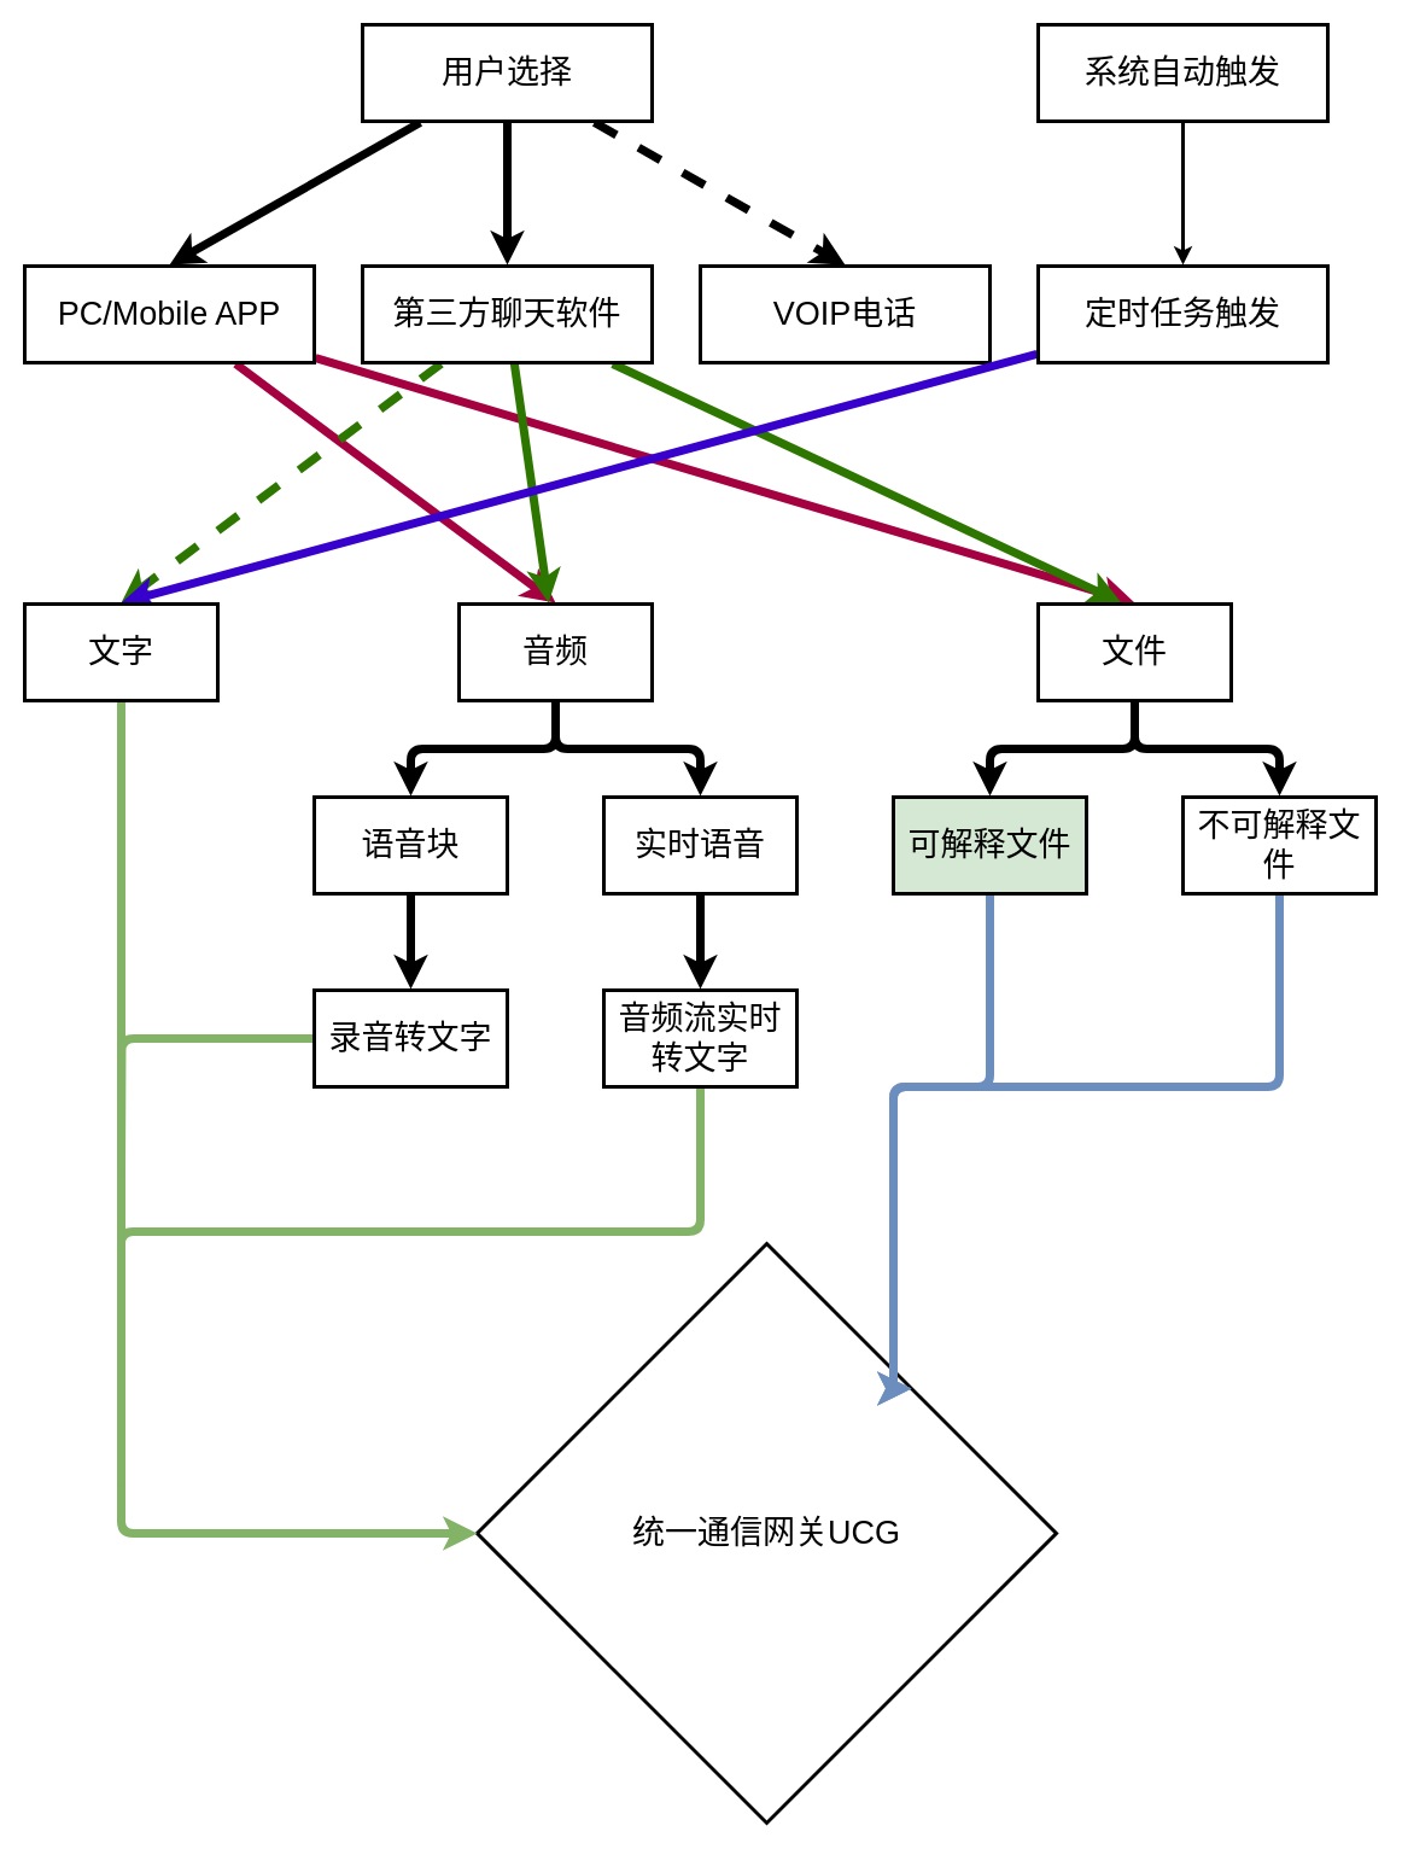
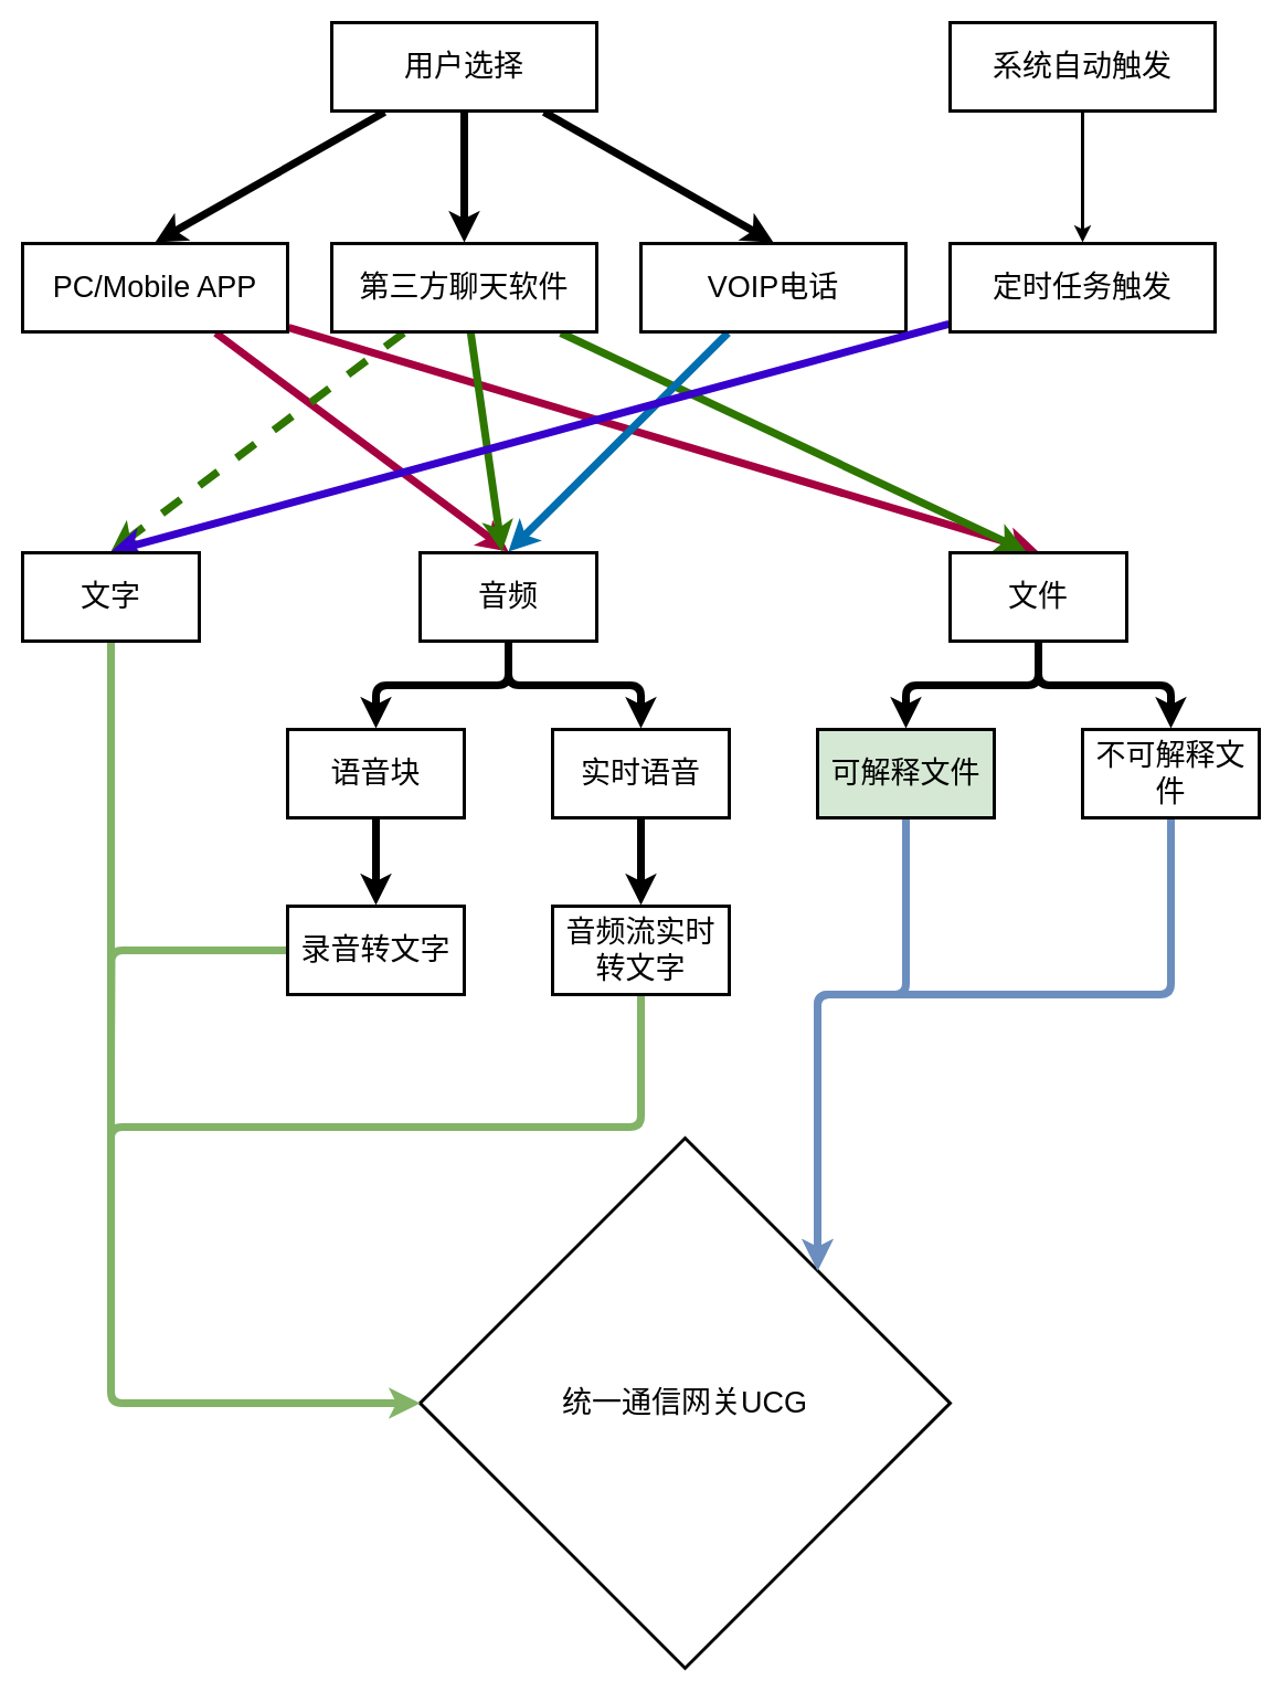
  <mxCell id="0" />
  <mxCell id="1" parent="0" />
  <mxCell id="2" style="edgeStyle=none;html=1;entryX=0.5;entryY=0;entryDx=0;entryDy=0;strokeWidth=7;fontSize=27;fillColor=#d80073;strokeColor=#A50040;" edge="1" parent="1" source="4" target="28"><mxGeometry relative="1" as="geometry" /></mxCell>
  <mxCell id="3" style="edgeStyle=none;html=1;entryX=0.5;entryY=0;entryDx=0;entryDy=0;strokeWidth=7;fontSize=27;fillColor=#d80073;strokeColor=#A50040;" edge="1" parent="1" source="4" target="31"><mxGeometry relative="1" as="geometry" /></mxCell>
  <mxCell id="4" value="&lt;font style=&quot;font-size: 27px;&quot;&gt;PC/Mobile APP&lt;/font&gt;" style="whiteSpace=wrap;html=1;strokeWidth=3;perimeterSpacing=1;" vertex="1" parent="1"><mxGeometry x="20" y="220" width="240" height="80" as="geometry" /></mxCell>
  <mxCell id="5" style="edgeStyle=none;html=1;entryX=0.5;entryY=0;entryDx=0;entryDy=0;strokeWidth=7;fontSize=27;fillColor=#60a917;strokeColor=#2D7600;dashed=1;" edge="1" parent="1" source="8" target="21"><mxGeometry relative="1" as="geometry" /></mxCell>
  <mxCell id="6" style="edgeStyle=none;html=1;strokeWidth=7;fontSize=27;fillColor=#60a917;strokeColor=#2D7600;" edge="1" parent="1" source="8" target="28"><mxGeometry relative="1" as="geometry" /></mxCell>
  <mxCell id="7" style="edgeStyle=none;html=1;entryX=0.431;entryY=-0.002;entryDx=0;entryDy=0;entryPerimeter=0;strokeWidth=7;fontSize=27;fillColor=#60a917;strokeColor=#2D7600;" edge="1" parent="1" source="8" target="31"><mxGeometry relative="1" as="geometry" /></mxCell>
  <mxCell id="8" value="&lt;span style=&quot;font-size: 27px;&quot;&gt;第三方聊天软件&lt;/span&gt;" style="whiteSpace=wrap;html=1;strokeWidth=3;perimeterSpacing=1;" vertex="1" parent="1"><mxGeometry x="300" y="220" width="240" height="80" as="geometry" /></mxCell>
+ <mxCell id="9" style="edgeStyle=none;html=1;entryX=0.5;entryY=0;entryDx=0;entryDy=0;strokeWidth=7;fontSize=27;fillColor=#1ba1e2;strokeColor=#006EAF;" edge="1" parent="1" source="10" target="28"><mxGeometry relative="1" as="geometry" /></mxCell>
  <mxCell id="10" value="&lt;span style=&quot;font-size: 27px;&quot;&gt;VOIP电话&lt;/span&gt;" style="whiteSpace=wrap;html=1;strokeWidth=3;perimeterSpacing=1;" vertex="1" parent="1"><mxGeometry x="580" y="220" width="240" height="80" as="geometry" /></mxCell>
  <mxCell id="11" style="edgeStyle=none;html=1;entryX=0.5;entryY=0;entryDx=0;entryDy=0;strokeWidth=7;fontSize=27;fillColor=#6a00ff;strokeColor=#3700CC;" edge="1" parent="1" source="12" target="21"><mxGeometry relative="1" as="geometry" /></mxCell>
  <mxCell id="12" value="&lt;span style=&quot;font-size: 27px;&quot;&gt;定时任务触发&lt;/span&gt;" style="whiteSpace=wrap;html=1;strokeWidth=3;perimeterSpacing=1;" vertex="1" parent="1"><mxGeometry x="860" y="220" width="240" height="80" as="geometry" /></mxCell>
  <mxCell id="13" style="edgeStyle=none;html=1;entryX=0.5;entryY=0;entryDx=0;entryDy=0;fontSize=27;strokeWidth=7;" edge="1" parent="1" source="16" target="4"><mxGeometry relative="1" as="geometry" /></mxCell>
  <mxCell id="14" style="edgeStyle=none;html=1;fontSize=27;strokeWidth=7;" edge="1" parent="1" source="16" target="8"><mxGeometry relative="1" as="geometry" /></mxCell>
- <mxCell id="15" style="edgeStyle=none;html=1;entryX=0.5;entryY=0;entryDx=0;entryDy=0;fontSize=27;strokeWidth=7;dashed=1;" edge="1" parent="1" source="16" target="10"><mxGeometry relative="1" as="geometry" /></mxCell>
+ <mxCell id="15" style="edgeStyle=none;html=1;entryX=0.5;entryY=0;entryDx=0;entryDy=0;fontSize=27;strokeWidth=7;" edge="1" parent="1" source="16" target="10"><mxGeometry relative="1" as="geometry" /></mxCell>
  <mxCell id="16" value="&lt;span style=&quot;font-size: 27px;&quot;&gt;用户选择&lt;/span&gt;" style="whiteSpace=wrap;html=1;strokeWidth=3;perimeterSpacing=1;" vertex="1" parent="1"><mxGeometry x="300" y="20" width="240" height="80" as="geometry" /></mxCell>
  <mxCell id="17" style="edgeStyle=none;html=1;fontSize=27;strokeWidth=3;" edge="1" parent="1" source="18" target="12"><mxGeometry relative="1" as="geometry" /></mxCell>
  <mxCell id="18" value="&lt;span style=&quot;font-size: 27px;&quot;&gt;系统自动触发&lt;/span&gt;" style="whiteSpace=wrap;html=1;strokeWidth=3;perimeterSpacing=1;" vertex="1" parent="1"><mxGeometry x="860" y="20" width="240" height="80" as="geometry" /></mxCell>
- <mxCell id="19" value="统一通信网关UCG" style="rhombus;whiteSpace=wrap;html=1;strokeWidth=3;fontSize=27;" vertex="1" parent="1"><mxGeometry x="395" y="1030" width="480" height="480" as="geometry" /></mxCell>
+ <mxCell id="19" value="统一通信网关UCG" style="rhombus;whiteSpace=wrap;html=1;strokeWidth=3;fontSize=27;" vertex="1" parent="1"><mxGeometry x="380" y="1030" width="480" height="480" as="geometry" /></mxCell>
  <mxCell id="20" style="edgeStyle=orthogonalEdgeStyle;html=1;entryX=0;entryY=0.5;entryDx=0;entryDy=0;strokeWidth=7;fontSize=27;fillColor=#d5e8d4;strokeColor=#82b366;" edge="1" parent="1" source="21" target="19"><mxGeometry relative="1" as="geometry"><Array as="points"><mxPoint x="100" y="1270" /></Array></mxGeometry></mxCell>
  <mxCell id="21" value="&lt;font style=&quot;font-size: 27px;&quot;&gt;文字&lt;/font&gt;" style="whiteSpace=wrap;html=1;strokeWidth=3;perimeterSpacing=1;" vertex="1" parent="1"><mxGeometry x="20" y="500" width="160" height="80" as="geometry" /></mxCell>
  <mxCell id="22" style="edgeStyle=orthogonalEdgeStyle;html=1;entryX=0.5;entryY=0;entryDx=0;entryDy=0;strokeWidth=7;fontSize=27;" edge="1" parent="1" source="23" target="39"><mxGeometry relative="1" as="geometry" /></mxCell>
  <mxCell id="23" value="&lt;font style=&quot;font-size: 27px;&quot;&gt;实时语音&lt;/font&gt;" style="whiteSpace=wrap;html=1;strokeWidth=3;perimeterSpacing=1;" vertex="1" parent="1"><mxGeometry x="500" y="660" width="160" height="80" as="geometry" /></mxCell>
  <mxCell id="24" style="edgeStyle=orthogonalEdgeStyle;html=1;entryX=0.5;entryY=0;entryDx=0;entryDy=0;strokeWidth=7;fontSize=27;" edge="1" parent="1" source="25" target="37"><mxGeometry relative="1" as="geometry" /></mxCell>
  <mxCell id="25" value="&lt;span style=&quot;font-size: 27px;&quot;&gt;语音块&lt;/span&gt;" style="whiteSpace=wrap;html=1;strokeWidth=3;perimeterSpacing=1;" vertex="1" parent="1"><mxGeometry x="260" y="660" width="160" height="80" as="geometry" /></mxCell>
  <mxCell id="26" style="edgeStyle=orthogonalEdgeStyle;html=1;entryX=0.5;entryY=0;entryDx=0;entryDy=0;strokeWidth=7;fontSize=27;" edge="1" parent="1" source="28" target="25"><mxGeometry relative="1" as="geometry" /></mxCell>
  <mxCell id="27" style="edgeStyle=orthogonalEdgeStyle;html=1;strokeWidth=7;fontSize=27;" edge="1" parent="1" source="28" target="23"><mxGeometry relative="1" as="geometry" /></mxCell>
  <mxCell id="28" value="&lt;font style=&quot;font-size: 27px;&quot;&gt;音频&lt;/font&gt;" style="whiteSpace=wrap;html=1;strokeWidth=3;perimeterSpacing=1;" vertex="1" parent="1"><mxGeometry x="380" y="500" width="160" height="80" as="geometry" /></mxCell>
  <mxCell id="29" style="edgeStyle=orthogonalEdgeStyle;html=1;entryX=0.5;entryY=0;entryDx=0;entryDy=0;strokeWidth=7;fontSize=27;" edge="1" parent="1" source="31" target="35"><mxGeometry relative="1" as="geometry" /></mxCell>
  <mxCell id="30" style="edgeStyle=orthogonalEdgeStyle;html=1;strokeWidth=7;fontSize=27;" edge="1" parent="1" source="31" target="33"><mxGeometry relative="1" as="geometry" /></mxCell>
  <mxCell id="31" value="&lt;font style=&quot;font-size: 27px;&quot;&gt;文件&lt;/font&gt;" style="whiteSpace=wrap;html=1;strokeWidth=3;perimeterSpacing=1;" vertex="1" parent="1"><mxGeometry x="860" y="500" width="160" height="80" as="geometry" /></mxCell>
  <mxCell id="32" style="edgeStyle=orthogonalEdgeStyle;html=1;entryX=1;entryY=0;entryDx=0;entryDy=0;strokeWidth=7;fontSize=27;endArrow=classic;endFill=1;fillColor=#dae8fc;strokeColor=#6c8ebf;" edge="1" parent="1" source="33" target="19"><mxGeometry relative="1" as="geometry"><Array as="points"><mxPoint x="1060" y="900" /><mxPoint x="740" y="900" /></Array></mxGeometry></mxCell>
  <mxCell id="33" value="&lt;span style=&quot;font-size: 27px;&quot;&gt;不可解释文件&lt;/span&gt;" style="whiteSpace=wrap;html=1;strokeWidth=3;perimeterSpacing=1;" vertex="1" parent="1"><mxGeometry x="980" y="660" width="160" height="80" as="geometry" /></mxCell>
  <mxCell id="34" style="edgeStyle=orthogonalEdgeStyle;html=1;entryX=1;entryY=0;entryDx=0;entryDy=0;strokeWidth=7;fontSize=27;endArrow=classic;endFill=1;fillColor=#dae8fc;strokeColor=#6c8ebf;" edge="1" parent="1" source="35" target="19"><mxGeometry relative="1" as="geometry"><Array as="points"><mxPoint x="820" y="900" /><mxPoint x="740" y="900" /></Array></mxGeometry></mxCell>
  <mxCell id="35" value="&lt;span style=&quot;font-size: 27px;&quot;&gt;可解释文件&lt;/span&gt;" style="whiteSpace=wrap;html=1;strokeWidth=3;perimeterSpacing=1;fillColor=#d5e8d4;" vertex="1" parent="1"><mxGeometry x="740" y="660" width="160" height="80" as="geometry" /></mxCell>
  <mxCell id="36" style="edgeStyle=orthogonalEdgeStyle;html=1;strokeWidth=7;fontSize=27;endArrow=none;endFill=0;fillColor=#d5e8d4;strokeColor=#82b366;" edge="1" parent="1" source="37"><mxGeometry relative="1" as="geometry"><mxPoint x="100" y="970" as="targetPoint" /></mxGeometry></mxCell>
  <mxCell id="37" value="&lt;span style=&quot;font-size: 27px;&quot;&gt;录音转文字&lt;/span&gt;" style="whiteSpace=wrap;html=1;strokeWidth=3;perimeterSpacing=1;" vertex="1" parent="1"><mxGeometry x="260" y="820" width="160" height="80" as="geometry" /></mxCell>
  <mxCell id="38" style="edgeStyle=orthogonalEdgeStyle;html=1;strokeWidth=7;fontSize=27;endArrow=none;endFill=0;fillColor=#d5e8d4;strokeColor=#82b366;" edge="1" parent="1" source="39"><mxGeometry relative="1" as="geometry"><mxPoint x="100" y="1230" as="targetPoint" /><Array as="points"><mxPoint x="580" y="1020" /><mxPoint x="100" y="1020" /></Array></mxGeometry></mxCell>
  <mxCell id="39" value="&lt;span style=&quot;font-size: 27px;&quot;&gt;音频流实时转文字&lt;/span&gt;" style="whiteSpace=wrap;html=1;strokeWidth=3;perimeterSpacing=1;" vertex="1" parent="1"><mxGeometry x="500" y="820" width="160" height="80" as="geometry" /></mxCell>
